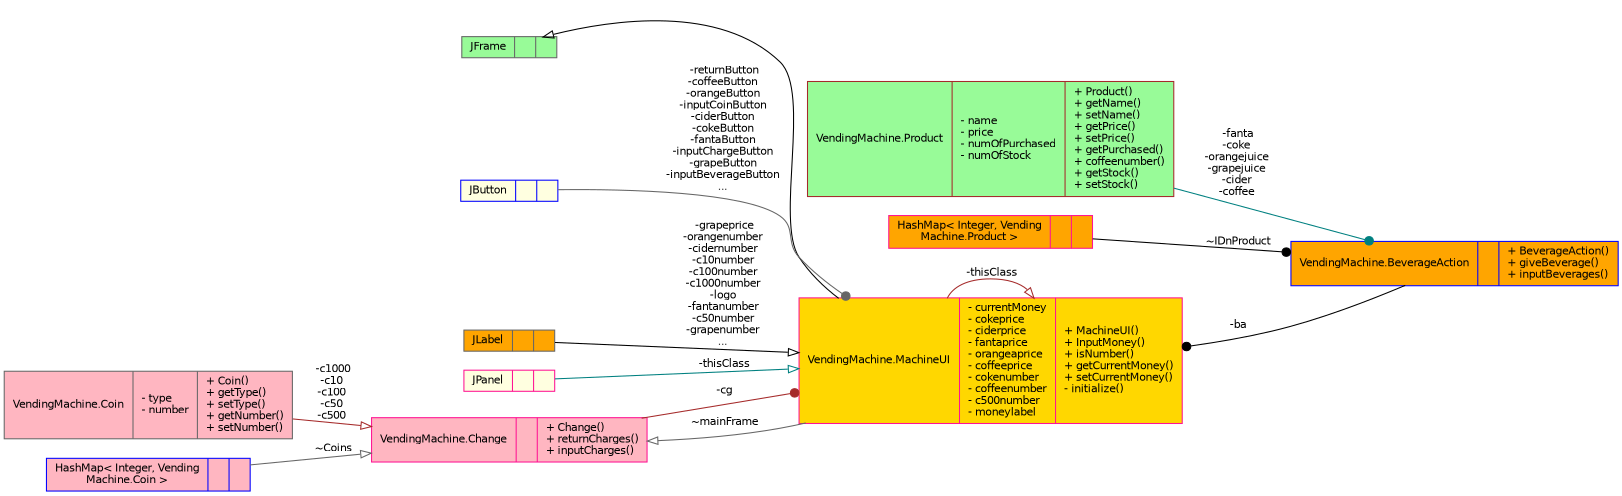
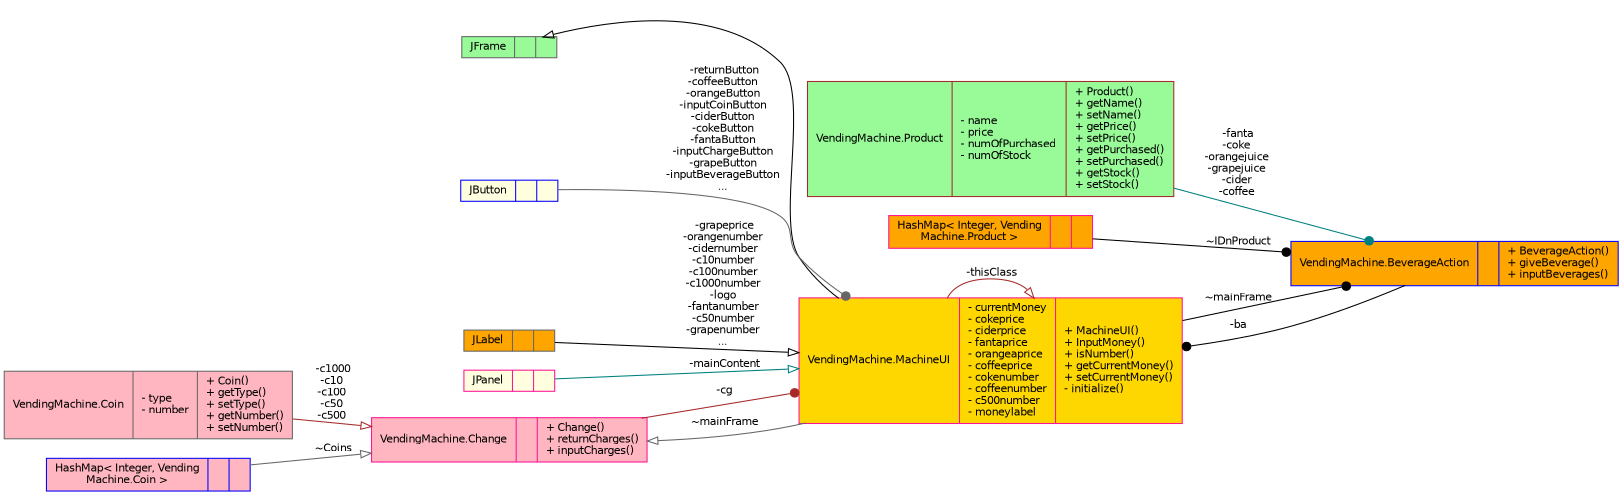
  digraph {
    rankdir=LR
    node [color=deeppink fillcolor=lightpink fontname=Helvetica fontsize=10 shape=record style=filled]
    edge [arrowhead=dot color=black fontname=Helvetica fontsize=10 labelfontname=Helvetica labelfontsize=10 style=solid]
    n1 [fontcolor=black height=0.2 label="{VendingMachine.Change\n||+ Change()\l+ returnCharges()\l+ inputCharges()\l}" width=0.4]
    n2 [fillcolor=gold height=0.2 label="{VendingMachine.MachineUI\n|- currentMoney\l- cokeprice\l- ciderprice\l- fantaprice\l- orangeaprice\l- coffeeprice\l- cokenumber\l- coffeenumber\l- c500number\l- moneylabel\l|+ MachineUI()\l+ InputMoney()\l+ isNumber()\l+ getCurrentMoney()\l+ setCurrentMoney()\l- initialize()\l}" width=0.4]
    n3 [color=blue fillcolor=orange height=0.2 label="{VendingMachine.BeverageAction\n||+ BeverageAction()\l+ giveBeverage()\l+ inputBeverages()\l}" width=0.4]
    n4 [color=gray40 height=0.2 label="{VendingMachine.Coin\n|- type\l- number\l|+ Coin()\l+ getType()\l+ setType()\l+ getNumber()\l+ setNumber()\l}" width=0.4]
    n5 [color=gray40 fillcolor=palegreen height=0.2 label="{JFrame\n||}" width=0.4]
    n6 [color=blue fillcolor=lightyellow height=0.2 label="{JButton\n||}" width=0.4]
    n7 [color=gray40 fillcolor=orange height=0.2 label="{JLabel\n||}" width=0.4]
    n8 [fillcolor=lightyellow height=0.2 label="{JPanel\n||}" width=0.4]
-   n9 [color=brown fillcolor=palegreen height=0.2 label="{VendingMachine.Product\n|- name\l- price\l- numOfPurchased\l- numOfStock\l|+ Product()\l+ getName()\l+ setName()\l+ getPrice()\l+ setPrice()\l+ getPurchased()\l+ coffeenumber()\l+ getStock()\l+ setStock()\l}" width=0.4]
+   n9 [color=brown fillcolor=palegreen height=0.2 label="{VendingMachine.Product\n|- name\l- price\l- numOfPurchased\l- numOfStock\l|+ Product()\l+ getName()\l+ setName()\l+ getPrice()\l+ setPrice()\l+ getPurchased()\l+ setPurchased()\l+ getStock()\l+ setStock()\l}" width=0.4]
    n10 [fillcolor=orange height=0.2 label="{HashMap\< Integer, Vending\lMachine.Product \>\n||}" width=0.4]
    n11 [color=blue height=0.2 label="{HashMap\< Integer, Vending\lMachine.Coin \>\n||}" width=0.4]
    n1 -> n2 [color=brown label=" -cg"]
    n2 -> n1 [arrowhead=onormal color=gray40 label=" ~mainFrame"]
    n2 -> n2 [arrowhead=onormal color=brown label=" -thisClass"]
+   n2 -> n3 [label=" ~mainFrame"]
    n3 -> n2 [label=" -ba"]
    n4 -> n1 [arrowhead=onormal color=brown label=" -c1000\n-c10\n-c100\n-c50\n-c500"]
    n5 -> n2 [arrowtail=onormal dir=back arrowhead=""]
    n6 -> n2 [color=gray40 label=" -returnButton\n-coffeeButton\n-orangeButton\n-inputCoinButton\n-ciderButton\n-cokeButton\n-fantaButton\n-inputChargeButton\n-grapeButton\n-inputBeverageButton\n..."]
    n7 -> n2 [arrowhead=onormal label=" -grapeprice\n-orangenumber\n-cidernumber\n-c10number\n-c100number\n-c1000number\n-logo\n-fantanumber\n-c50number\n-grapenumber\n..."]
-   n8 -> n2 [arrowhead=onormal color=teal label=" -thisClass"]
+   n8 -> n2 [arrowhead=onormal color=teal label=" -mainContent"]
    n9 -> n3 [color=teal label=" -fanta\n-coke\n-orangejuice\n-grapejuice\n-cider\n-coffee"]
    n10 -> n3 [label=" ~IDnProduct"]
    n11 -> n1 [arrowhead=onormal color=gray40 label=" ~Coins"]
  }
